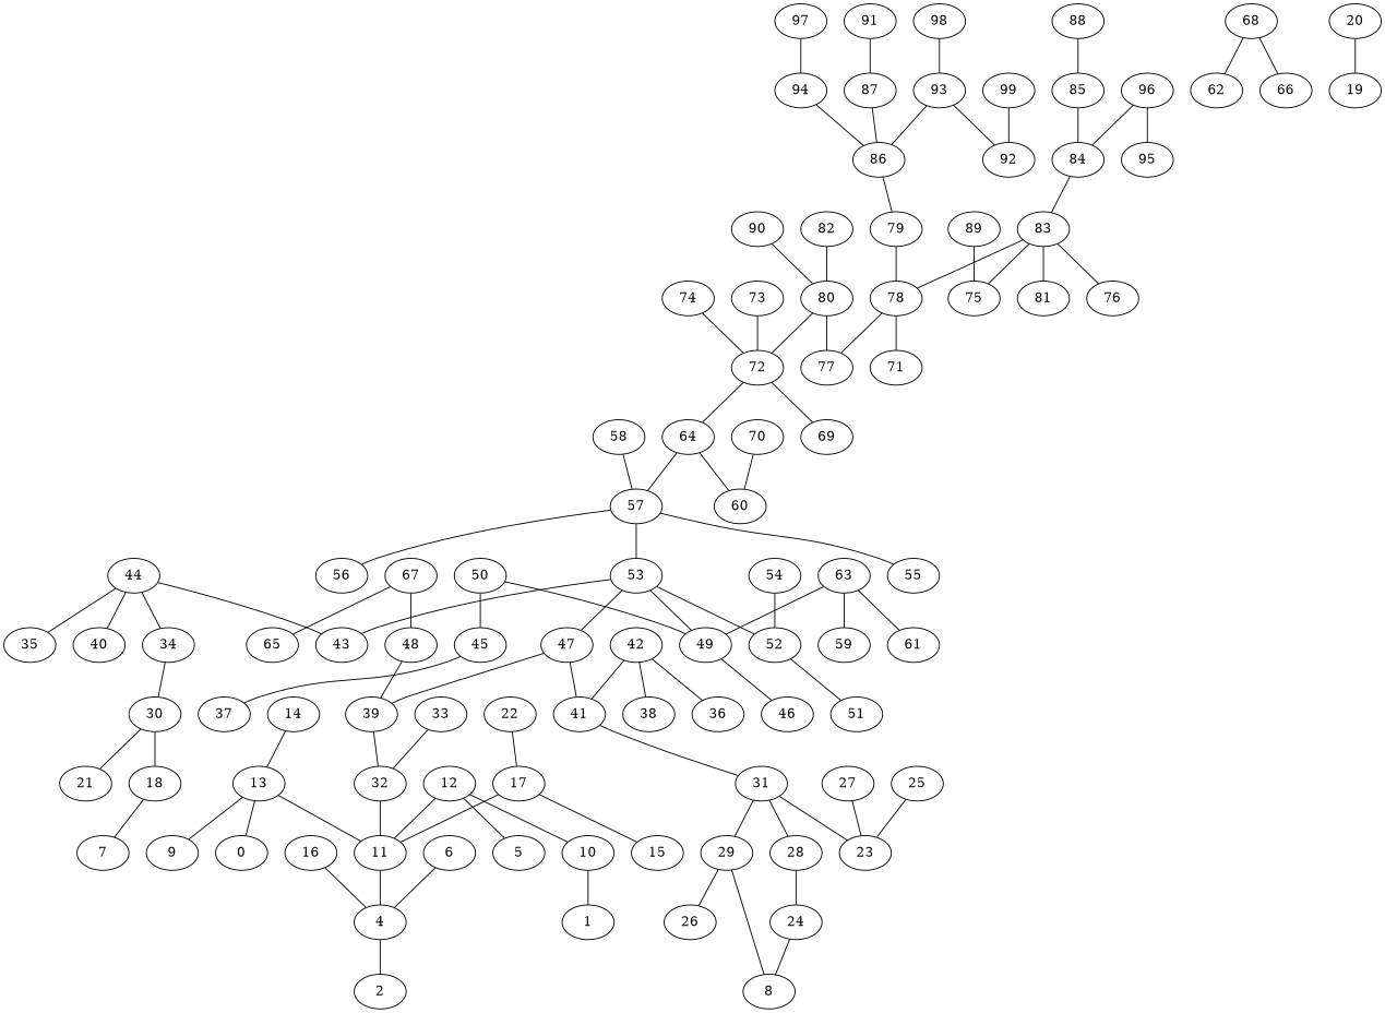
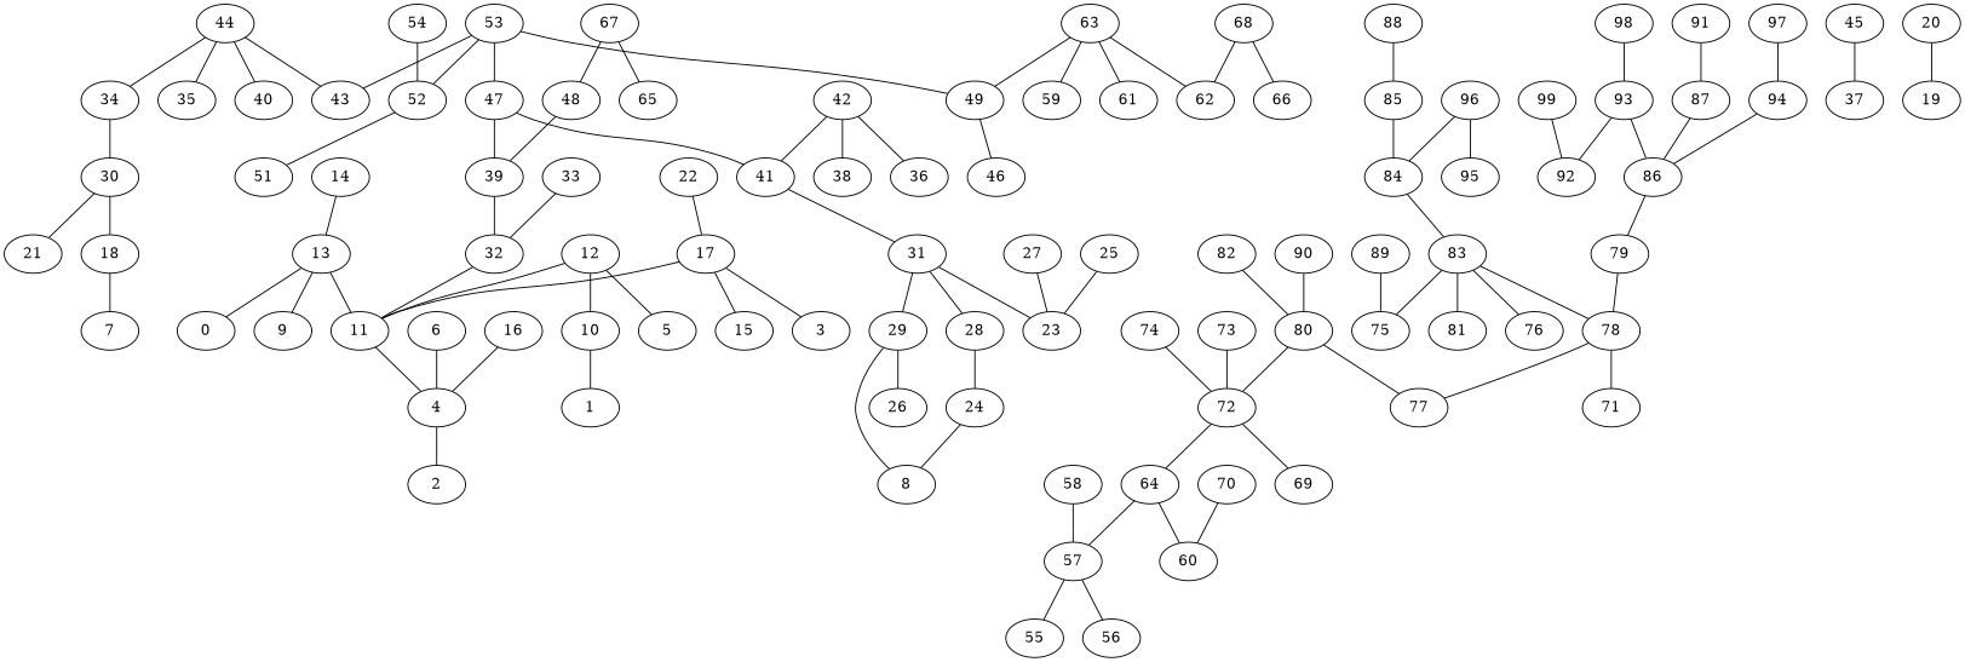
  graph {
    53
    43
    47
    49
    52
    39
    41
    46
    51
    32
    31
    57
    55
    56
    58
    64
    60
    54
-   50
    45
    37
    63
    59
    61
    62
    11
    23
    28
    29
    44
    34
    35
    40
    30
    18
    21
    24
    8
    26
    42
    36
    38
    4
    48
    72
    69
    73
    74
    78
    71
    77
    70
    68
    66
    67
    65
    2
    33
    7
    20
    19
    25
    27
    12
    5
    10
    1
    13
    0
    9
    17
+   3
    15
    79
    83
    75
    76
    81
    84
    86
    80
    22
    14
    6
    16
    82
    90
    87
    93
    92
    94
    85
    96
    95
    89
    88
    97
    98
    91
    99
    53 -- 43
    53 -- 47
    53 -- 49
    53 -- 52
    47 -- 39
    47 -- 41
    49 -- 46
    52 -- 51
    39 -- 32
    41 -- 31
    32 -- 11
    31 -- 23
    31 -- 28
    31 -- 29
-   57 -- 53
    57 -- 55
    57 -- 56
    58 -- 57
    64 -- 57
    64 -- 60
    54 -- 52
-   50 -- 49
-   50 -- 45
    45 -- 37
    63 -- 49
    63 -- 59
    63 -- 61
+   63 -- 62
    11 -- 4
    28 -- 24
    29 -- 8
    29 -- 26
    44 -- 43
    44 -- 34
    44 -- 35
    44 -- 40
    34 -- 30
    30 -- 18
    30 -- 21
    18 -- 7
    24 -- 8
    42 -- 41
    42 -- 36
    42 -- 38
    4 -- 2
    48 -- 39
    72 -- 64
    72 -- 69
    73 -- 72
    74 -- 72
    78 -- 71
    78 -- 77
    70 -- 60
    68 -- 62
    68 -- 66
    67 -- 48
    67 -- 65
    33 -- 32
    20 -- 19
    25 -- 23
    27 -- 23
    12 -- 11
    12 -- 5
    12 -- 10
    10 -- 1
    13 -- 11
    13 -- 0
    13 -- 9
    17 -- 11
+   17 -- 3
    17 -- 15
    79 -- 78
    83 -- 78
    83 -- 75
    83 -- 76
    83 -- 81
    84 -- 83
    86 -- 79
    80 -- 72
    80 -- 77
    22 -- 17
    14 -- 13
    6 -- 4
    16 -- 4
    82 -- 80
    90 -- 80
    87 -- 86
    93 -- 86
    93 -- 92
    94 -- 86
    85 -- 84
    96 -- 84
    96 -- 95
    89 -- 75
    88 -- 85
    97 -- 94
    98 -- 93
    91 -- 87
    99 -- 92
  }
